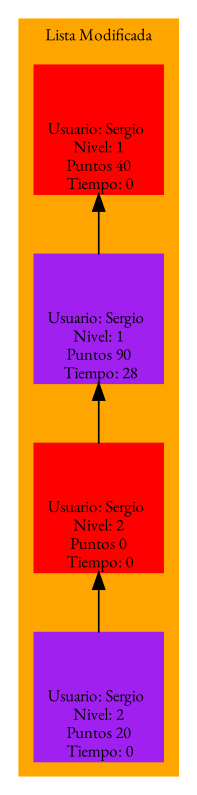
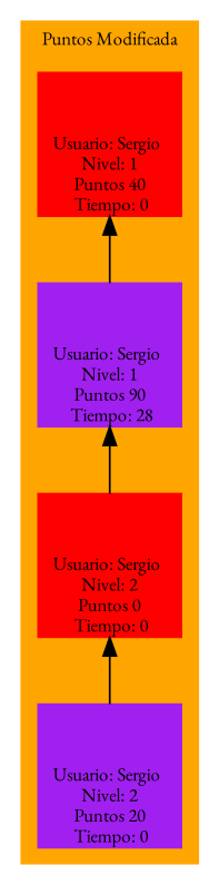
  digraph {
    rankdir=TB
    fontname="EB Garamond"
    node [color=red fontcolor=black fontsize=10 labelloc=b shape=square style=filled fontname="EB Garamond"]
    edge [dir=back fontname="EB Garamond"]
    n1 [label="Usuario: Sergio &#92;n Nivel: 1 &#92;n Puntos 40 &#92;n Tiempo: 0" width=0.7]
    n2 [color=purple label="Usuario: Sergio &#92;n Nivel: 1 &#92;n Puntos 90 &#92;n Tiempo: 28" width=0.7]
    n3 [label="Usuario: Sergio &#92;n Nivel: 2 &#92;n Puntos 0 &#92;n Tiempo: 0" width=0.7]
    n4 [color=purple label="Usuario: Sergio &#92;n Nivel: 2 &#92;n Puntos 20 &#92;n Tiempo: 0" width=0.7]
    subgraph cluster_1 {
      color=orange
      fontsize=10
-     label="Lista Modificada"
+     label="Puntos Modificada"
      shape=Mrecord
      style="filled, bold"
      n1
      n2
      n3
      n4
    }
    n1 -> n2
    n2 -> n3
    n3 -> n4
  }
